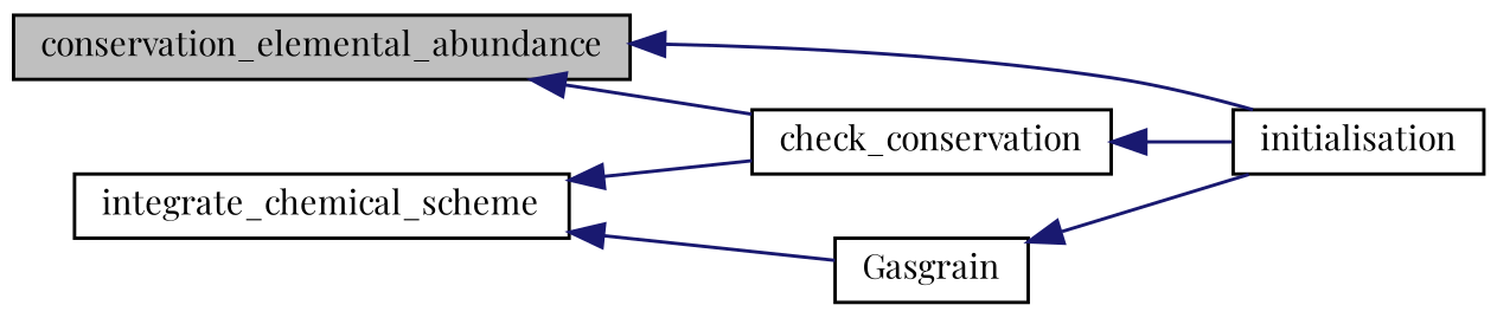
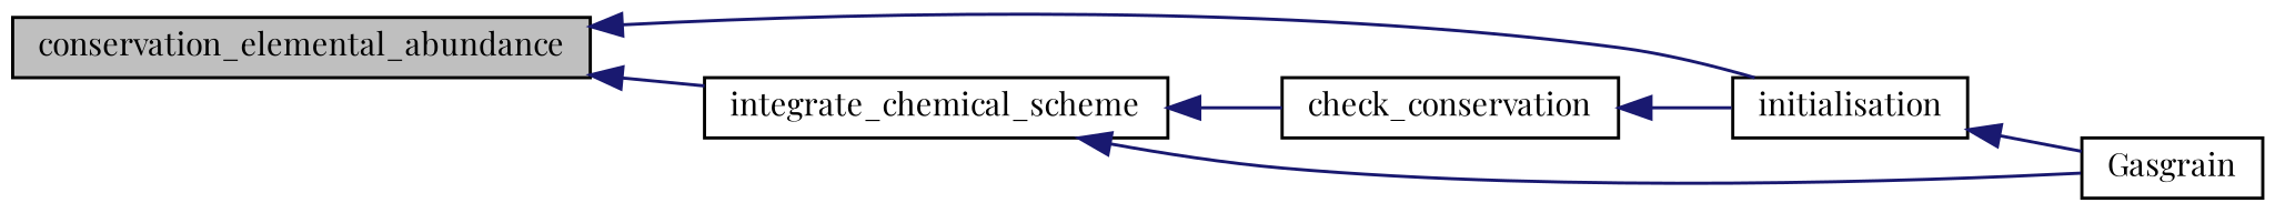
  digraph {
    fontname="Playfair Display"
    rankdir=LR
    node [color=black fillcolor=white fontname="Playfair Display" fontsize=10 shape=record style=filled]
    edge [color=midnightblue dir=back fontname="Playfair Display" fontsize=10 labelfontname=Helvetica labelfontsize=10 style=solid]
    n1 [fillcolor=grey75 fontcolor=black height=0.2 label=conservation_elemental_abundance width=0.4]
    n2 [height=0.2 label=check_conservation width=0.4]
    n3 [height=0.2 label=initialisation width=0.4]
    n4 [height=0.2 label=Gasgrain width=0.4]
    n5 [height=0.2 label=integrate_chemical_scheme width=0.4]
-   n1 -> n2
+   n1 -> n5
    n1 -> n3
    n2 -> n3
-   n4 -> n3
+   n3 -> n4
    n5 -> n2
    n5 -> n4
  }
